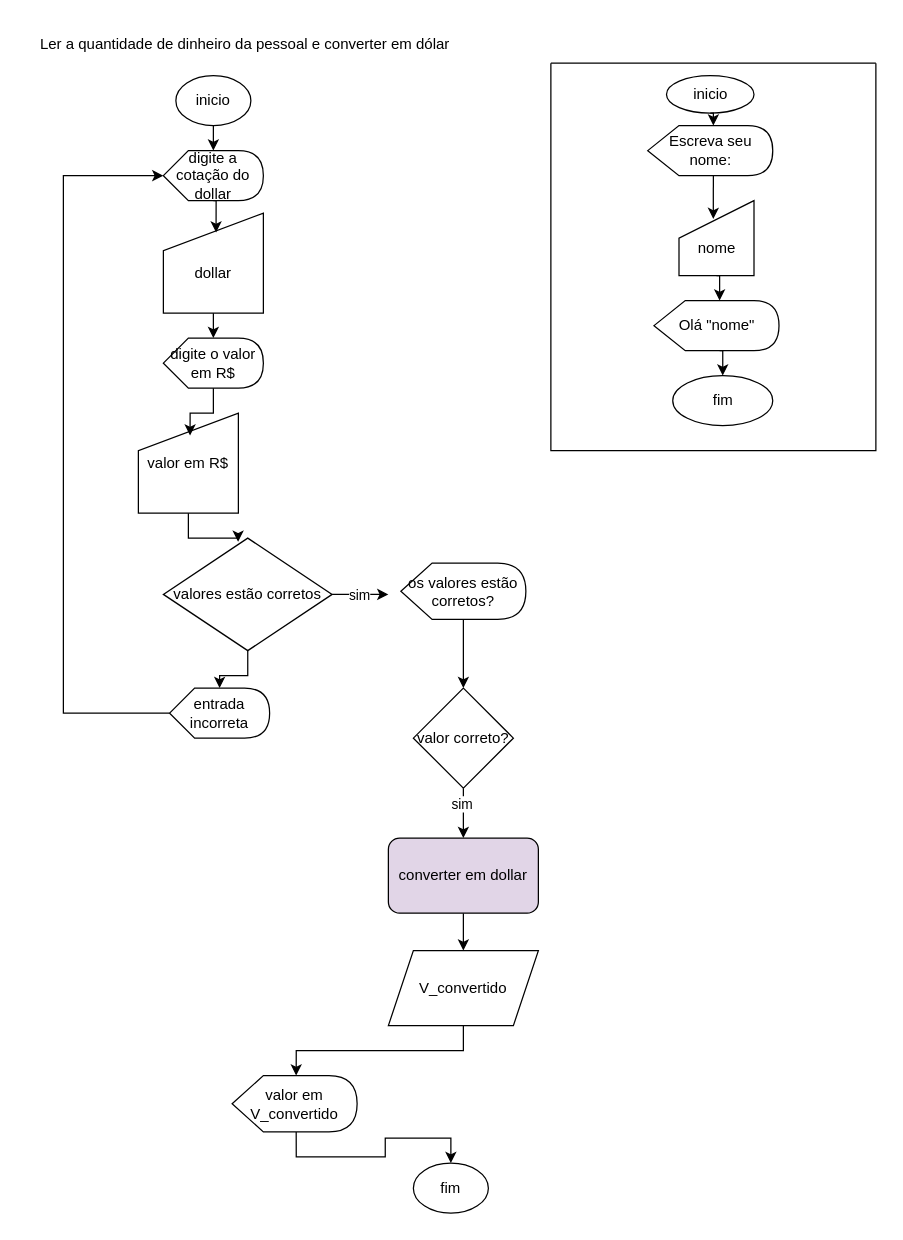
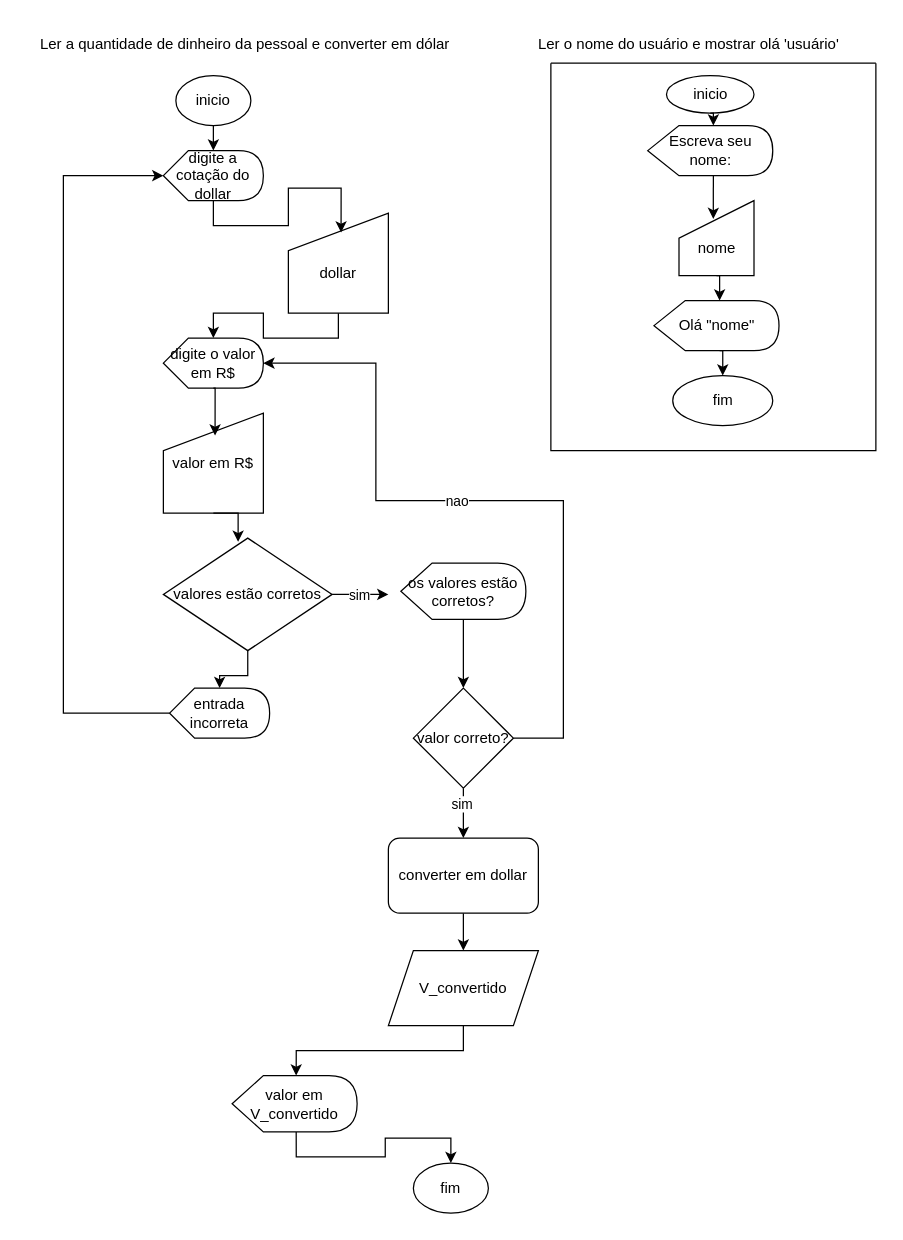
  <mxCell id="0" />
  <mxCell id="1" parent="0" />
  <mxCell id="2" value="" style="swimlane;startSize=0;" vertex="1" parent="1"><mxGeometry x="440" y="50" width="260" height="310" as="geometry"><mxRectangle x="360" y="30" width="50" height="40" as="alternateBounds" /></mxGeometry></mxCell>
  <mxCell id="3" value="inicio" style="ellipse;whiteSpace=wrap;html=1;" vertex="1" parent="2"><mxGeometry x="92.5" y="10" width="70" height="30" as="geometry" /></mxCell>
  <mxCell id="4" value="Escreva seu nome:" style="shape=display;whiteSpace=wrap;html=1;" vertex="1" parent="2"><mxGeometry x="77.5" y="50" width="100" height="40" as="geometry" /></mxCell>
  <mxCell id="5" value="&lt;div&gt;&lt;br&gt;&lt;/div&gt;&lt;div&gt;nome&lt;/div&gt;" style="shape=manualInput;whiteSpace=wrap;html=1;" vertex="1" parent="2"><mxGeometry x="102.5" y="110" width="60" height="60" as="geometry" /></mxCell>
  <mxCell id="6" style="edgeStyle=orthogonalEdgeStyle;rounded=0;orthogonalLoop=1;jettySize=auto;html=1;exitX=0;exitY=0;exitDx=52.5;exitDy=40;exitPerimeter=0;entryX=0.5;entryY=0;entryDx=0;entryDy=0;" edge="1" parent="2" source="7" target="10"><mxGeometry relative="1" as="geometry" /></mxCell>
  <mxCell id="7" value="Olá &quot;nome&quot;" style="shape=display;whiteSpace=wrap;html=1;" vertex="1" parent="2"><mxGeometry x="82.5" y="190" width="100" height="40" as="geometry" /></mxCell>
  <mxCell id="8" style="edgeStyle=orthogonalEdgeStyle;rounded=0;orthogonalLoop=1;jettySize=auto;html=1;exitX=0;exitY=0;exitDx=52.5;exitDy=40;exitPerimeter=0;entryX=0.457;entryY=0.244;entryDx=0;entryDy=0;entryPerimeter=0;" edge="1" parent="2" source="4" target="5"><mxGeometry relative="1" as="geometry" /></mxCell>
  <mxCell id="9" style="edgeStyle=orthogonalEdgeStyle;rounded=0;orthogonalLoop=1;jettySize=auto;html=1;exitX=0.5;exitY=1;exitDx=0;exitDy=0;entryX=0;entryY=0;entryDx=52.5;entryDy=0;entryPerimeter=0;" edge="1" parent="2" source="5" target="7"><mxGeometry relative="1" as="geometry" /></mxCell>
  <mxCell id="10" value="fim" style="ellipse;whiteSpace=wrap;html=1;" vertex="1" parent="2"><mxGeometry x="97.5" y="250" width="80" height="40" as="geometry" /></mxCell>
  <mxCell id="11" style="edgeStyle=orthogonalEdgeStyle;rounded=0;orthogonalLoop=1;jettySize=auto;html=1;exitX=0.5;exitY=1;exitDx=0;exitDy=0;entryX=0;entryY=0;entryDx=52.5;entryDy=0;entryPerimeter=0;" edge="1" parent="2" source="3" target="4"><mxGeometry relative="1" as="geometry" /></mxCell>
  <mxCell id="12" value="Ler a quantidade de dinheiro da pessoal e converter em dólar" style="text;html=1;align=center;verticalAlign=middle;resizable=0;points=[];autosize=1;strokeColor=none;fillColor=none;" vertex="1" parent="1"><mxGeometry width="350" height="30" as="geometry" x="20" y="20" /></mxCell>
+ <mxCell id="13" value="Ler o nome do usuário e mostrar olá 'usuário'" style="text;html=1;align=center;verticalAlign=middle;resizable=0;points=[];autosize=1;strokeColor=none;fillColor=none;" vertex="1" parent="1"><mxGeometry x="420" width="260" height="30" as="geometry" y="20" /></mxCell>
  <mxCell id="14" value="inicio" style="ellipse;whiteSpace=wrap;html=1;" vertex="1" parent="1"><mxGeometry x="140" y="60" width="60" height="40" as="geometry" /></mxCell>
  <mxCell id="15" value="digite a cotação do dollar" style="shape=display;whiteSpace=wrap;html=1;" vertex="1" parent="1"><mxGeometry x="130" y="120" width="80" height="40" as="geometry" /></mxCell>
- <mxCell id="16" value="&lt;div&gt;&lt;br&gt;&lt;/div&gt;dollar" style="shape=manualInput;whiteSpace=wrap;html=1;" vertex="1" parent="1"><mxGeometry x="130" y="170" width="80" height="80" as="geometry" /></mxCell>
+ <mxCell id="16" value="&lt;div&gt;&lt;br&gt;&lt;/div&gt;dollar" style="shape=manualInput;whiteSpace=wrap;html=1;" vertex="1" parent="1"><mxGeometry x="230" y="170" width="80" height="80" as="geometry" /></mxCell>
  <mxCell id="17" value="digite o valor em R$" style="shape=display;whiteSpace=wrap;html=1;" vertex="1" parent="1"><mxGeometry x="130" y="270" width="80" height="40" as="geometry" /></mxCell>
- <mxCell id="18" value="&lt;div&gt;valor em R$&lt;/div&gt;" style="shape=manualInput;whiteSpace=wrap;html=1;" vertex="1" parent="1"><mxGeometry x="110" y="330" width="80" height="80" as="geometry" /></mxCell>
+ <mxCell id="18" value="&lt;div&gt;valor em R$&lt;/div&gt;" style="shape=manualInput;whiteSpace=wrap;html=1;" vertex="1" parent="1"><mxGeometry x="130" y="330" width="80" height="80" as="geometry" /></mxCell>
  <mxCell id="19" style="edgeStyle=orthogonalEdgeStyle;rounded=0;orthogonalLoop=1;jettySize=auto;html=1;exitX=0.5;exitY=1;exitDx=0;exitDy=0;" edge="1" parent="1" source="22" target="24"><mxGeometry relative="1" as="geometry" /></mxCell>
  <mxCell id="20" style="edgeStyle=orthogonalEdgeStyle;rounded=0;orthogonalLoop=1;jettySize=auto;html=1;" edge="1" parent="1" source="22"><mxGeometry relative="1" as="geometry"><mxPoint x="310" y="475" as="targetPoint" /></mxGeometry></mxCell>
  <mxCell id="21" value="sim" style="edgeLabel;html=1;align=center;verticalAlign=middle;resizable=0;points=[];" vertex="1" connectable="0" parent="20"><mxGeometry x="-0.067" relative="1" as="geometry"><mxPoint as="offset" /></mxGeometry></mxCell>
  <mxCell id="22" value="valores estão corretos" style="rhombus;whiteSpace=wrap;html=1;" vertex="1" parent="1"><mxGeometry x="130" y="430" width="135" height="90" as="geometry" /></mxCell>
  <mxCell id="23" style="edgeStyle=orthogonalEdgeStyle;rounded=0;orthogonalLoop=1;jettySize=auto;html=1;exitX=0;exitY=0.5;exitDx=0;exitDy=0;exitPerimeter=0;entryX=0;entryY=0.5;entryDx=0;entryDy=0;entryPerimeter=0;" edge="1" parent="1" source="24" target="15"><mxGeometry relative="1" as="geometry"><mxPoint x="60" y="130" as="targetPoint" /><Array as="points"><mxPoint x="50" y="570" /><mxPoint x="50" y="140" /></Array></mxGeometry></mxCell>
  <mxCell id="24" value="entrada incorreta" style="shape=display;whiteSpace=wrap;html=1;" vertex="1" parent="1"><mxGeometry x="135" y="550" width="80" height="40" as="geometry" /></mxCell>
  <mxCell id="25" style="edgeStyle=orthogonalEdgeStyle;rounded=0;orthogonalLoop=1;jettySize=auto;html=1;exitX=0.5;exitY=1;exitDx=0;exitDy=0;entryX=0;entryY=0;entryDx=40;entryDy=0;entryPerimeter=0;" edge="1" parent="1" source="14" target="15"><mxGeometry relative="1" as="geometry" /></mxCell>
  <mxCell id="26" style="edgeStyle=orthogonalEdgeStyle;rounded=0;orthogonalLoop=1;jettySize=auto;html=1;exitX=0;exitY=0;exitDx=40;exitDy=40;exitPerimeter=0;entryX=0.527;entryY=0.193;entryDx=0;entryDy=0;entryPerimeter=0;" edge="1" parent="1" source="15" target="16"><mxGeometry relative="1" as="geometry" /></mxCell>
  <mxCell id="27" style="edgeStyle=orthogonalEdgeStyle;rounded=0;orthogonalLoop=1;jettySize=auto;html=1;exitX=0.5;exitY=1;exitDx=0;exitDy=0;entryX=0;entryY=0;entryDx=40;entryDy=0;entryPerimeter=0;" edge="1" parent="1" source="16" target="17"><mxGeometry relative="1" as="geometry" /></mxCell>
  <mxCell id="28" style="edgeStyle=orthogonalEdgeStyle;rounded=0;orthogonalLoop=1;jettySize=auto;html=1;exitX=0;exitY=0;exitDx=40;exitDy=40;exitPerimeter=0;entryX=0.517;entryY=0.224;entryDx=0;entryDy=0;entryPerimeter=0;" edge="1" parent="1" source="17" target="18"><mxGeometry relative="1" as="geometry" /></mxCell>
  <mxCell id="29" style="edgeStyle=orthogonalEdgeStyle;rounded=0;orthogonalLoop=1;jettySize=auto;html=1;exitX=0.5;exitY=1;exitDx=0;exitDy=0;entryX=0.443;entryY=0.033;entryDx=0;entryDy=0;entryPerimeter=0;" edge="1" parent="1" source="18" target="22"><mxGeometry relative="1" as="geometry" /></mxCell>
  <mxCell id="30" style="edgeStyle=orthogonalEdgeStyle;rounded=0;orthogonalLoop=1;jettySize=auto;html=1;entryX=0.5;entryY=0;entryDx=0;entryDy=0;" edge="1" parent="1" source="31" target="36"><mxGeometry relative="1" as="geometry" /></mxCell>
  <mxCell id="31" value="os valores estão corretos?" style="shape=display;whiteSpace=wrap;html=1;" vertex="1" parent="1"><mxGeometry x="320" y="450" width="100" height="45" as="geometry" /></mxCell>
+ <mxCell id="32" style="edgeStyle=orthogonalEdgeStyle;rounded=0;orthogonalLoop=1;jettySize=auto;html=1;entryX=1;entryY=0.5;entryDx=0;entryDy=0;entryPerimeter=0;" edge="1" parent="1" source="36" target="17"><mxGeometry relative="1" as="geometry"><mxPoint x="260" y="290" as="targetPoint" /><Array as="points"><mxPoint x="450" y="590" /><mxPoint x="450" y="400" /><mxPoint x="300" y="400" /><mxPoint x="300" y="290" /></Array></mxGeometry></mxCell>
+ <mxCell id="33" value="nao" style="edgeLabel;html=1;align=center;verticalAlign=middle;resizable=0;points=[];" vertex="1" connectable="0" parent="32"><mxGeometry x="0.091" relative="1" as="geometry"><mxPoint as="offset" /></mxGeometry></mxCell>
  <mxCell id="34" style="edgeStyle=orthogonalEdgeStyle;rounded=0;orthogonalLoop=1;jettySize=auto;html=1;exitX=0.5;exitY=1;exitDx=0;exitDy=0;entryX=0.5;entryY=0;entryDx=0;entryDy=0;" edge="1" parent="1" source="36" target="38"><mxGeometry relative="1" as="geometry" /></mxCell>
  <mxCell id="35" value="sim" style="edgeLabel;html=1;align=center;verticalAlign=middle;resizable=0;points=[];" vertex="1" connectable="0" parent="34"><mxGeometry x="-0.399" y="-2" relative="1" as="geometry"><mxPoint as="offset" /></mxGeometry></mxCell>
  <mxCell id="36" value="valor correto?" style="rhombus;whiteSpace=wrap;html=1;" vertex="1" parent="1"><mxGeometry x="330" y="550" width="80" height="80" as="geometry" /></mxCell>
  <mxCell id="37" style="edgeStyle=orthogonalEdgeStyle;rounded=0;orthogonalLoop=1;jettySize=auto;html=1;exitX=0.5;exitY=1;exitDx=0;exitDy=0;entryX=0.5;entryY=0;entryDx=0;entryDy=0;" edge="1" parent="1" source="38" target="39"><mxGeometry relative="1" as="geometry" /></mxCell>
- <mxCell id="38" value="converter em dollar" style="rounded=1;whiteSpace=wrap;html=1;fillColor=#e1d5e7;" vertex="1" parent="1"><mxGeometry x="310" y="670" width="120" height="60" as="geometry" /></mxCell>
+ <mxCell id="38" value="converter em dollar" style="rounded=1;whiteSpace=wrap;html=1;" vertex="1" parent="1"><mxGeometry x="310" y="670" width="120" height="60" as="geometry" /></mxCell>
  <mxCell id="39" value="V_convertido" style="shape=parallelogram;perimeter=parallelogramPerimeter;whiteSpace=wrap;html=1;fixedSize=1;" vertex="1" parent="1"><mxGeometry x="310" y="760" width="120" height="60" as="geometry" /></mxCell>
  <mxCell id="40" style="edgeStyle=orthogonalEdgeStyle;rounded=0;orthogonalLoop=1;jettySize=auto;html=1;exitX=0;exitY=0;exitDx=51.25;exitDy=45;exitPerimeter=0;entryX=0.5;entryY=0;entryDx=0;entryDy=0;" edge="1" parent="1" source="41" target="42"><mxGeometry relative="1" as="geometry" /></mxCell>
  <mxCell id="41" value="valor em V_convertido" style="shape=display;whiteSpace=wrap;html=1;" vertex="1" parent="1"><mxGeometry x="185" y="860" width="100" height="45" as="geometry" /></mxCell>
  <mxCell id="42" value="fim" style="ellipse;whiteSpace=wrap;html=1;" vertex="1" parent="1"><mxGeometry x="330" y="930" width="60" height="40" as="geometry" /></mxCell>
  <mxCell id="43" style="edgeStyle=orthogonalEdgeStyle;rounded=0;orthogonalLoop=1;jettySize=auto;html=1;exitX=0.5;exitY=1;exitDx=0;exitDy=0;entryX=0;entryY=0;entryDx=51.25;entryDy=0;entryPerimeter=0;" edge="1" parent="1" source="39" target="41"><mxGeometry relative="1" as="geometry" /></mxCell>
